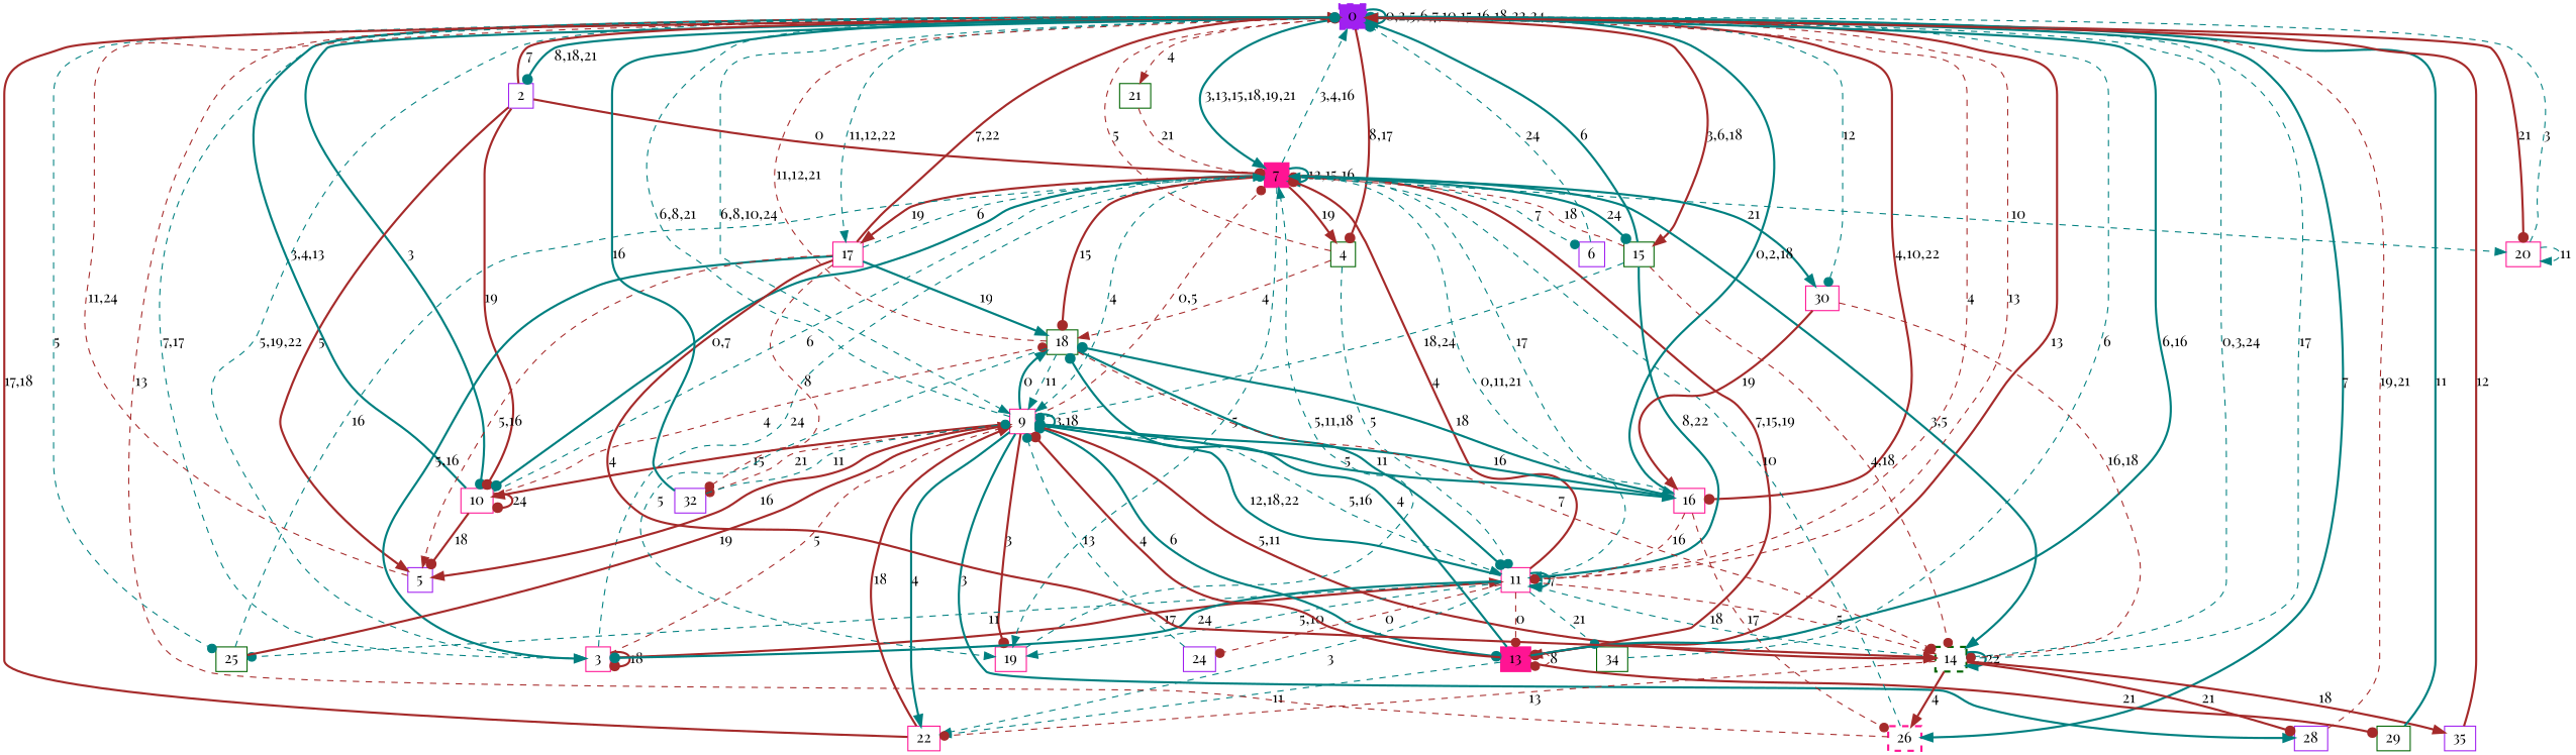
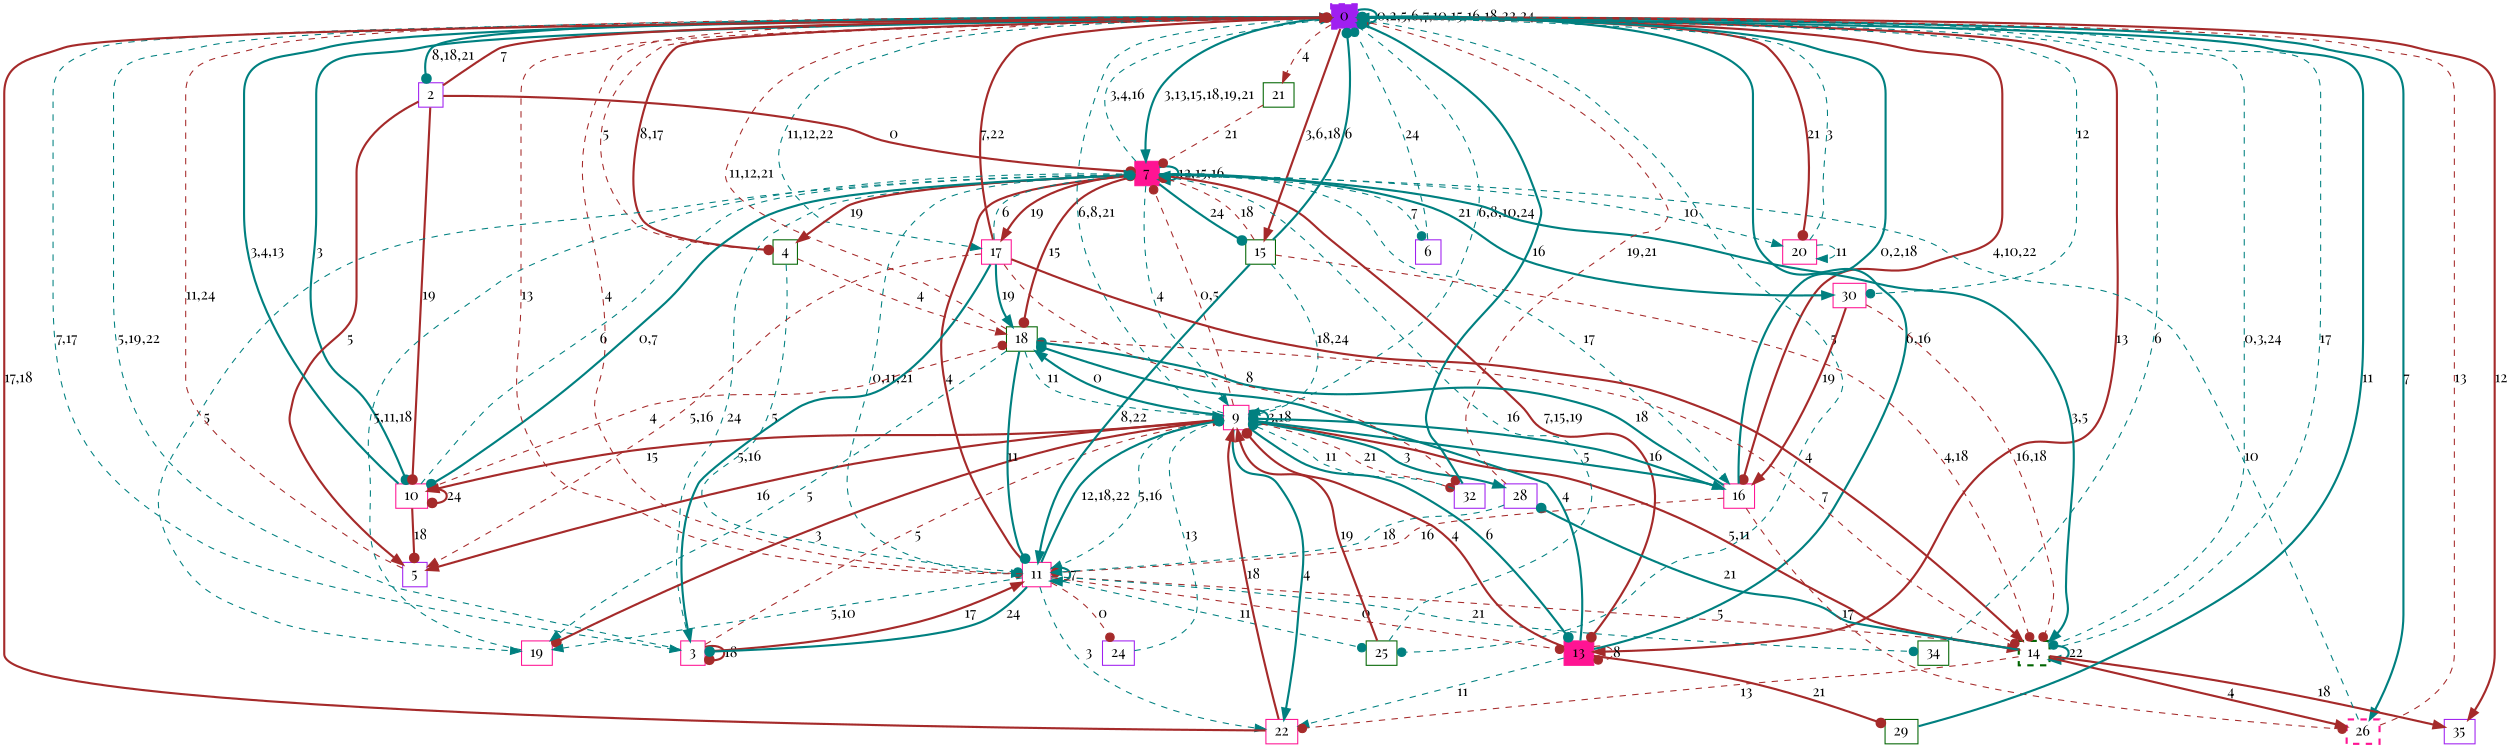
  digraph {
    fontname="Playfair Display"
    rankdir=TB
    node [color=deeppink fontname="Playfair Display" shape=box]
    edge [arrowhead=normal color=teal fontname="Playfair Display" style=bold]
    n1 [color=purple height=0.1 label=0 style="filled,bold,dashed" width=0.1]
    n2 [color=purple height=0.1 label=2 width=0.1]
    n3 [height=0.1 label=3 width=0.1]
    n4 [color=darkgreen height=0.1 label=4 width=0.1]
    n5 [height=0.1 label=7 style=filled width=0.1]
    n6 [height=0.1 label=9 width=0.1]
    n7 [height=0.1 label=10 width=0.1]
    n8 [height=0.1 label=11 width=0.1]
    n9 [height=0.1 label=13 style=filled width=0.1]
    n10 [color=darkgreen height=0.1 label=14 style="bold,dashed" width=0.1]
    n11 [color=darkgreen height=0.1 label=15 width=0.1]
    n12 [height=0.1 label=16 width=0.1]
    n13 [height=0.1 label=17 width=0.1]
    n14 [height=0.1 label=20 width=0.1]
    n15 [color=darkgreen height=0.1 label=21 width=0.1]
    n16 [color=darkgreen height=0.1 label=25 width=0.1]
    n17 [height=0.1 label=26 style="bold,dashed" width=0.1]
    n18 [height=0.1 label=30 width=0.1]
    n19 [color=purple height=0.1 label=5 width=0.1]
    n20 [color=darkgreen height=0.1 label=18 width=0.1]
    n21 [color=purple height=0.1 label=6 width=0.1]
    n22 [height=0.1 label=19 width=0.1]
    n23 [height=0.1 label=22 width=0.1]
    n24 [color=purple height=0.1 label=28 width=0.1]
    n25 [color=purple height=0.1 label=32 width=0.1]
    n26 [color=purple height=0.1 label=24 width=0.1]
    n27 [color=darkgreen height=0.1 label=34 width=0.1]
    n28 [color=darkgreen height=0.1 label=29 width=0.1]
    n29 [color=purple height=0.1 label=35 width=0.1]
    n1 -> n1 [label="0,2,5,6,7,10,15,16,18,22,24"]
    n1 -> n2 [arrowhead=dot label="8,18,21"]
    n1 -> n3 [label="7,17" style=dashed]
    n1 -> n4 [arrowhead=dot color=brown label="8,17"]
    n1 -> n5 [label="3,13,15,18,19,21"]
    n1 -> n6 [label="6,8,10,24" style=dashed]
    n1 -> n7 [arrowhead=dot label=3]
    n1 -> n8 [arrowhead=dot color=brown label=4 style=dashed]
    n1 -> n9 [color=brown label=13]
    n1 -> n10 [arrowhead=dot label="0,3,24" style=dashed]
    n1 -> n11 [color=brown label="3,6,18"]
    n1 -> n12 [arrowhead=dot color=brown label="4,10,22"]
    n1 -> n13 [label="11,12,22" style=dashed]
    n1 -> n14 [arrowhead=dot color=brown label=21]
    n1 -> n15 [color=brown label=4 style=dashed]
    n1 -> n16 [arrowhead=dot label=5 style=dashed]
    n1 -> n17 [label=7]
    n1 -> n18 [arrowhead=dot label=12 style=dashed]
    n2 -> n1 [color=brown label=7]
    n2 -> n5 [arrowhead=dot color=brown label=0]
    n2 -> n7 [arrowhead=dot color=brown label=19]
    n2 -> n19 [color=brown label=5]
    n3 -> n1 [label="5,19,22" style=dashed]
    n3 -> n3 [arrowhead=dot color=brown label=18]
    n3 -> n5 [arrowhead=dot label=24 style=dashed]
    n3 -> n6 [color=brown label=5 style=dashed]
    n3 -> n8 [color=brown label=17]
    n4 -> n1 [arrowhead=dot color=brown label=5 style=dashed]
    n4 -> n8 [arrowhead=dot label=5 style=dashed]
    n4 -> n20 [color=brown label=4 style=dashed]
    n5 -> n1 [label="3,4,16" style=dashed]
    n5 -> n4 [color=brown label=19]
    n5 -> n5 [label="12,15,16"]
    n5 -> n6 [label=4 style=dashed]
    n5 -> n7 [arrowhead=dot label="0,7"]
    n5 -> n8 [label="0,11,21" style=dashed]
    n5 -> n9 [arrowhead=dot color=brown label="7,15,19"]
    n5 -> n10 [label="3,5"]
    n5 -> n11 [arrowhead=dot label=24]
    n5 -> n12 [label=17 style=dashed]
    n5 -> n13 [color=brown label=19]
    n5 -> n14 [label=10 style=dashed]
    n5 -> n18 [label=21]
    n5 -> n20 [arrowhead=dot color=brown label=15]
    n5 -> n21 [arrowhead=dot label=7 style=dashed]
    n5 -> n22 [label=5 style=dashed]
    n6 -> n1 [label="6,8,21" style=dashed]
    n6 -> n5 [arrowhead=dot color=brown label="0,5" style=dashed]
    n6 -> n6 [arrowhead=dot label="3,18"]
    n6 -> n7 [color=brown label=15]
    n6 -> n8 [label="5,16" style=dashed]
    n6 -> n9 [arrowhead=dot label=6]
    n6 -> n10 [color=brown label="5,11"]
    n6 -> n12 [label=5]
    n6 -> n19 [color=brown label=16]
    n6 -> n20 [label=0]
    n6 -> n22 [arrowhead=dot color=brown label=3]
    n6 -> n23 [label=4]
    n6 -> n24 [label=3]
    n6 -> n25 [arrowhead=dot color=brown label=21 style=dashed]
    n7 -> n1 [label="3,4,13"]
    n7 -> n5 [arrowhead=dot label=6 style=dashed]
    n7 -> n7 [arrowhead=dot color=brown label=24]
    n7 -> n19 [arrowhead=dot color=brown label=18]
    n7 -> n20 [arrowhead=dot color=brown label=4 style=dashed]
    n8 -> n1 [color=brown label=13 style=dashed]
    n8 -> n3 [arrowhead=dot label=24]
    n8 -> n5 [arrowhead=dot color=brown label=4]
    n8 -> n6 [arrowhead=dot label="12,18,22"]
    n8 -> n8 [label=7]
    n8 -> n9 [arrowhead=dot color=brown label=0 style=dashed]
    n8 -> n10 [color=brown label=5 style=dashed]
    n8 -> n16 [arrowhead=dot label=11 style=dashed]
    n8 -> n22 [label="5,10" style=dashed]
    n8 -> n23 [label=3 style=dashed]
    n8 -> n26 [arrowhead=dot color=brown label=0 style=dashed]
    n8 -> n27 [arrowhead=dot label=21 style=dashed]
    n9 -> n1 [arrowhead=dot label="6,16"]
    n9 -> n6 [arrowhead=dot color=brown label=4]
    n9 -> n9 [arrowhead=dot color=brown label=8 style=dashed]
    n9 -> n20 [arrowhead=dot label=4]
    n9 -> n23 [label=11 style=dashed]
    n9 -> n28 [arrowhead=dot color=brown label=21]
    n10 -> n1 [label=17 style=dashed]
-   n10 -> n8 [label=18 style=dashed]
+   n24 -> n8 [label=18 style=dashed]
    n10 -> n10 [label=22]
    n10 -> n17 [color=brown label=4]
    n10 -> n23 [arrowhead=dot color=brown label=13 style=dashed]
-   n10 -> n24 [arrowhead=dot color=brown label=21]
+   n10 -> n24 [arrowhead=dot label=21]
    n10 -> n29 [color=brown label=18]
    n11 -> n1 [arrowhead=dot label=6]
    n11 -> n5 [arrowhead=dot color=brown label=18 style=dashed]
    n11 -> n6 [arrowhead=dot label="18,24" style=dashed]
    n11 -> n8 [label="8,22"]
    n11 -> n10 [arrowhead=dot color=brown label="4,18" style=dashed]
    n12 -> n1 [arrowhead=dot label="0,2,18"]
    n12 -> n6 [arrowhead=dot label=16]
    n12 -> n8 [arrowhead=dot color=brown label=16 style=dashed]
    n12 -> n17 [arrowhead=dot color=brown label=17 style=dashed]
    n12 -> n20 [arrowhead=dot label=18]
    n13 -> n1 [color=brown label="7,22"]
    n13 -> n3 [label="5,16"]
    n13 -> n5 [arrowhead=dot label=6 style=dashed]
    n13 -> n10 [color=brown label=4]
    n13 -> n19 [color=brown label="5,16" style=dashed]
    n13 -> n20 [label=19]
    n13 -> n25 [arrowhead=dot color=brown label=8 style=dashed]
    n14 -> n1 [label=3 style=dashed]
    n14 -> n14 [label=11 style=dashed]
    n15 -> n5 [arrowhead=dot color=brown label=21 style=dashed]
    n16 -> n5 [label=16 style=dashed]
    n16 -> n6 [color=brown label=19]
    n17 -> n1 [color=brown label=13 style=dashed]
    n17 -> n5 [label=10 style=dashed]
    n18 -> n10 [arrowhead=dot color=brown label="16,18" style=dashed]
    n18 -> n12 [color=brown label=19]
    n19 -> n1 [arrowhead=dot color=brown label="11,24" style=dashed]
    n20 -> n1 [color=brown label="11,12,21" style=dashed]
    n20 -> n6 [label=11 style=dashed]
    n20 -> n8 [arrowhead=dot label=11]
    n20 -> n10 [arrowhead=dot color=brown label=7 style=dashed]
    n20 -> n22 [label=5 style=dashed]
    n21 -> n1 [arrowhead=dot label=24 style=dashed]
    n22 -> n5 [label="5,11,18" style=dashed]
    n23 -> n1 [arrowhead=dot color=brown label="17,18"]
    n23 -> n6 [color=brown label=18]
    n24 -> n1 [color=brown label="19,21" style=dashed]
    n25 -> n1 [arrowhead=dot label=16]
    n25 -> n6 [arrowhead=dot label=11 style=dashed]
    n26 -> n6 [arrowhead=dot label=13 style=dashed]
    n27 -> n1 [label=6 style=dashed]
    n28 -> n1 [label=11]
-   n29 -> n1 [color=brown label=12]
+   n1 -> n29 [color=brown label=12]
  }
